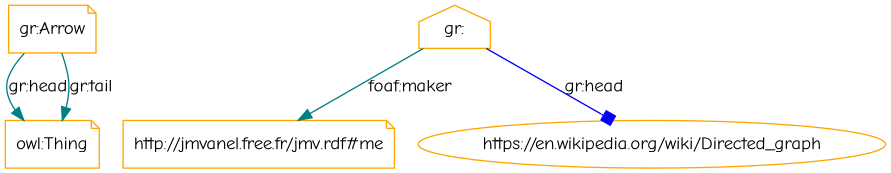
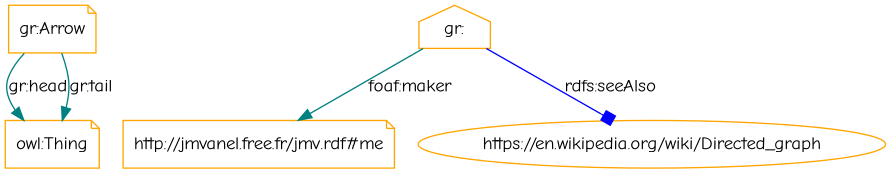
  digraph {
    fontname="Comic Neue"
    rankdir=TB
    node [color=orange fontname="Comic Neue" shape=note]
    edge [arrowhead=normal color=teal fontname="Comic Neue"]
    "gr:Arrow"
    "owl:Thing"
    "gr:" [shape=house]
    "http://jmvanel.free.fr/jmv.rdf#me"
    "https://en.wikipedia.org/wiki/Directed_graph" [shape=ellipse]
    "gr:Arrow" -> "owl:Thing" [label="gr:head"]
    "gr:Arrow" -> "owl:Thing" [label="gr:tail"]
    "gr:" -> "http://jmvanel.free.fr/jmv.rdf#me" [label="foaf:maker"]
-   "gr:" -> "https://en.wikipedia.org/wiki/Directed_graph" [arrowhead=box color=blue label="gr:head"]
+   "gr:" -> "https://en.wikipedia.org/wiki/Directed_graph" [arrowhead=box color=blue label="rdfs:seeAlso"]
  }
